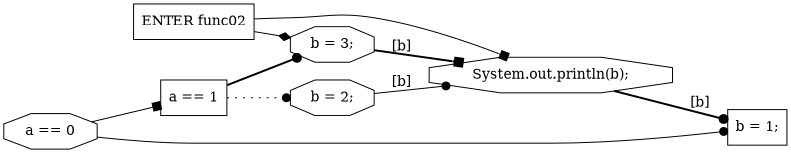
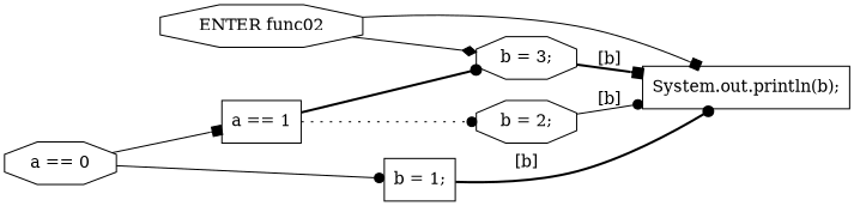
  digraph {
    rankdir=LR
    node [shape=octagon]
    edge [arrowhead=dot style=solid]
-   n1 [label="ENTER func02" shape=box]
-   n2 [label="System.out.println(b);"]
+   n1 [label="ENTER func02"]
+   n2 [label="System.out.println(b);" shape=box]
    n3 [label="b = 3;"]
    n4 [label="a == 0"]
    n5 [label="b = 1;" shape=box]
    n6 [label="a == 1" shape=box]
    n7 [label="b = 2;"]
    n1 -> n2 [arrowhead=box]
    n1 -> n3 [arrowhead=diamond]
    n3 -> n2 [arrowhead=box label="[b]" style=bold]
    n4 -> n5
    n4 -> n6 [arrowhead=box]
-   n2 -> n5 [label="[b]" style=bold]
+   n5 -> n2 [label="[b]" style=bold]
    n6 -> n3 [style=bold]
    n6 -> n7 [style=dotted]
    n7 -> n2 [label="[b]"]
  }
